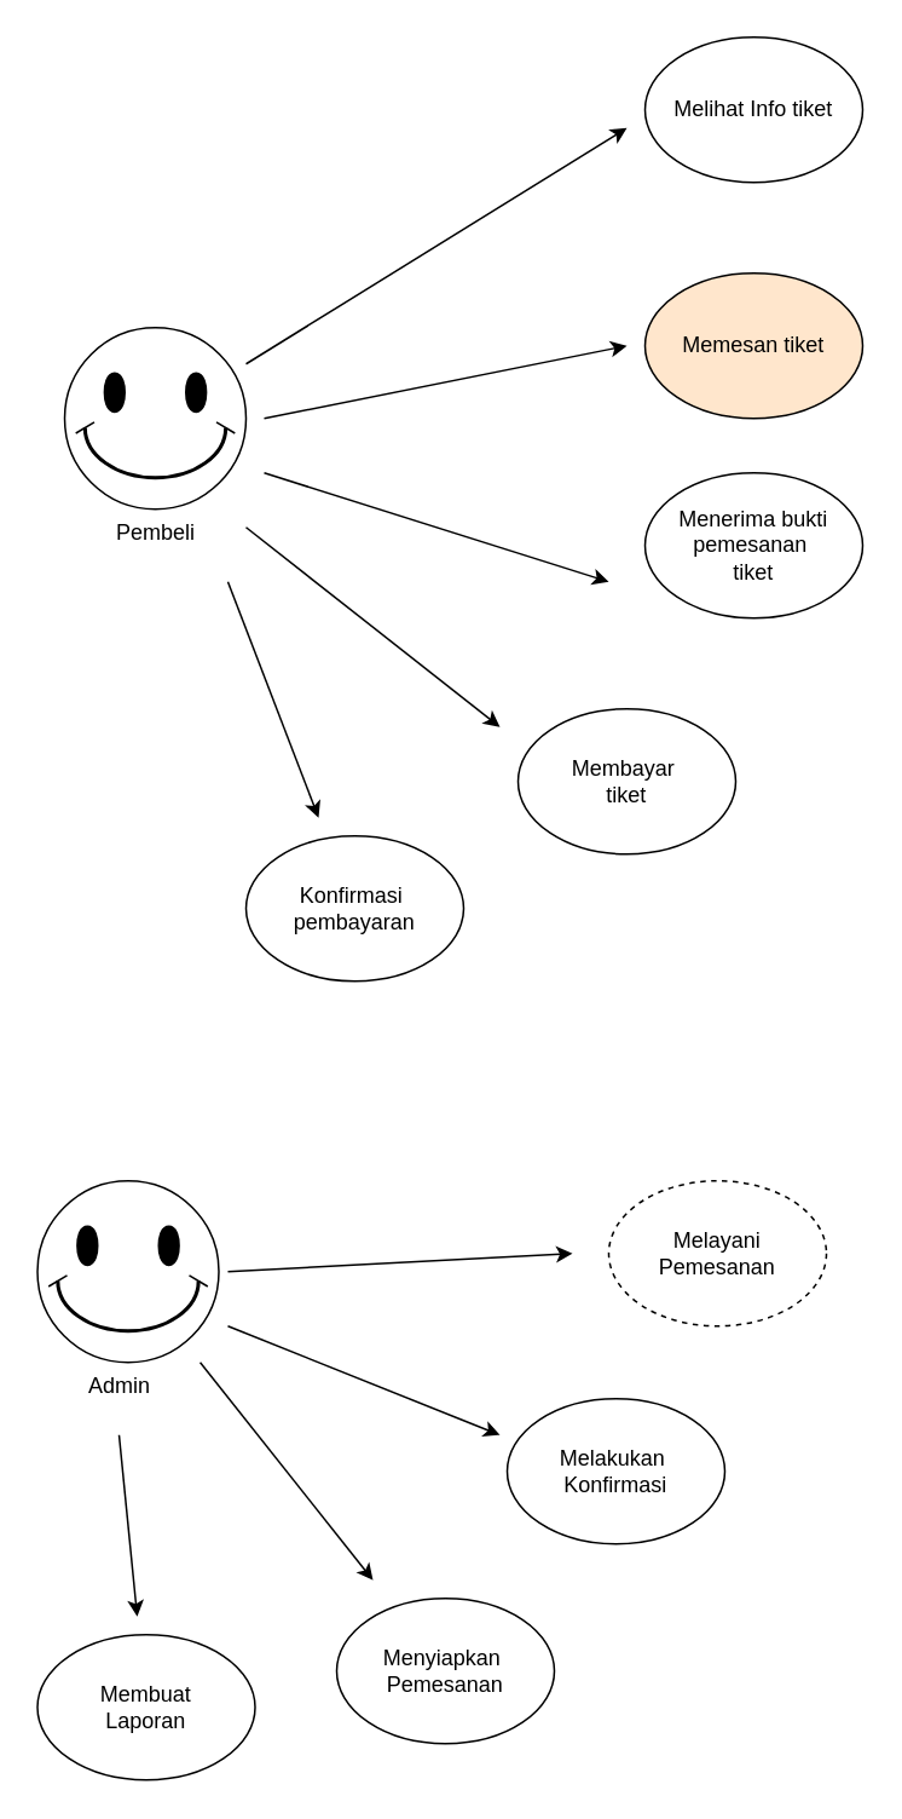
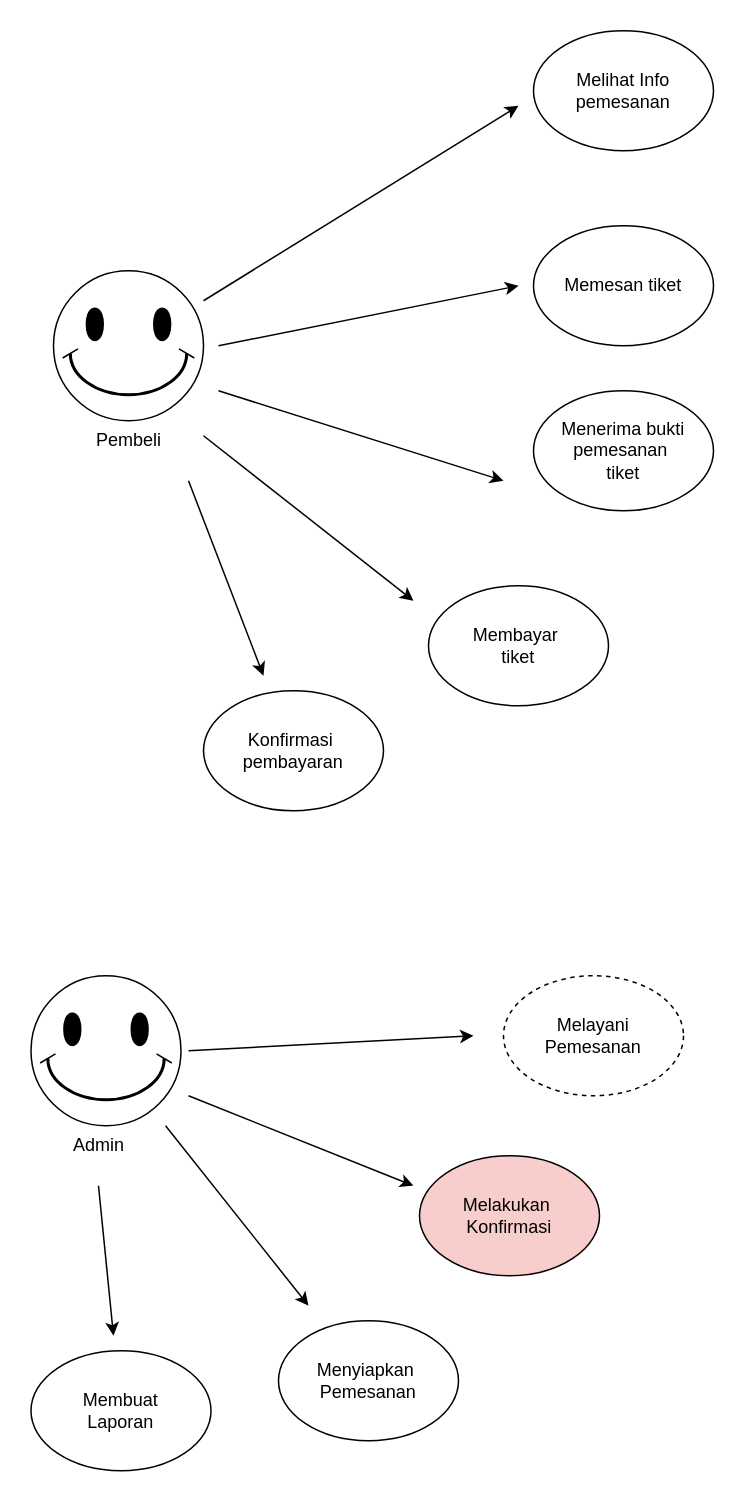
  <mxCell id="0" />
  <mxCell id="1" parent="0" />
  <mxCell id="2" value="" style="verticalLabelPosition=bottom;verticalAlign=top;html=1;shape=mxgraph.basic.smiley" vertex="1" parent="1"><mxGeometry x="35" y="180" width="100" height="100" as="geometry" /></mxCell>
  <mxCell id="3" value="Pembeli" style="text;html=1;align=center;verticalAlign=middle;resizable=0;points=[];autosize=1;strokeColor=none;fillColor=none;" vertex="1" parent="1"><mxGeometry x="50" y="278" width="70" height="30" as="geometry" /></mxCell>
- <mxCell id="4" value="Melihat Info tiket" style="ellipse;whiteSpace=wrap;html=1;" vertex="1" parent="1"><mxGeometry x="355" y="20" width="120" height="80" as="geometry" /></mxCell>
- <mxCell id="5" value="Memesan tiket" style="ellipse;whiteSpace=wrap;html=1;fillColor=#ffe6cc;" vertex="1" parent="1"><mxGeometry x="355" y="150" width="120" height="80" as="geometry" /></mxCell>
+ <mxCell id="4" value="Melihat Info pemesanan" style="ellipse;whiteSpace=wrap;html=1;" vertex="1" parent="1"><mxGeometry x="355" y="20" width="120" height="80" as="geometry" /></mxCell>
+ <mxCell id="5" value="Memesan tiket" style="ellipse;whiteSpace=wrap;html=1;" vertex="1" parent="1"><mxGeometry x="355" y="150" width="120" height="80" as="geometry" /></mxCell>
  <mxCell id="6" value="Menerima bukti&lt;br&gt;pemesanan&amp;nbsp;&lt;br&gt;tiket" style="ellipse;whiteSpace=wrap;html=1;" vertex="1" parent="1"><mxGeometry x="355" y="260" width="120" height="80" as="geometry" /></mxCell>
  <mxCell id="7" value="Membayar&amp;nbsp;&lt;br&gt;tiket" style="ellipse;whiteSpace=wrap;html=1;" vertex="1" parent="1"><mxGeometry x="285" y="390" width="120" height="80" as="geometry" /></mxCell>
  <mxCell id="8" value="Konfirmasi&amp;nbsp;&lt;br&gt;pembayaran" style="ellipse;whiteSpace=wrap;html=1;" vertex="1" parent="1"><mxGeometry x="135" y="460" width="120" height="80" as="geometry" /></mxCell>
  <mxCell id="9" value="" style="endArrow=classic;html=1;rounded=0;" edge="1" parent="1"><mxGeometry width="50" height="50" relative="1" as="geometry"><mxPoint x="135" y="200" as="sourcePoint" /><mxPoint x="345" y="70" as="targetPoint" /></mxGeometry></mxCell>
  <mxCell id="10" value="" style="endArrow=classic;html=1;rounded=0;" edge="1" parent="1"><mxGeometry width="50" height="50" relative="1" as="geometry"><mxPoint x="145" y="230" as="sourcePoint" /><mxPoint x="345" y="190" as="targetPoint" /></mxGeometry></mxCell>
  <mxCell id="11" value="" style="endArrow=classic;html=1;rounded=0;" edge="1" parent="1"><mxGeometry width="50" height="50" relative="1" as="geometry"><mxPoint x="145" y="260" as="sourcePoint" /><mxPoint x="335" y="320" as="targetPoint" /></mxGeometry></mxCell>
  <mxCell id="12" value="" style="endArrow=classic;html=1;rounded=0;" edge="1" parent="1"><mxGeometry width="50" height="50" relative="1" as="geometry"><mxPoint x="135" y="290" as="sourcePoint" /><mxPoint x="275" y="400" as="targetPoint" /></mxGeometry></mxCell>
  <mxCell id="13" value="" style="endArrow=classic;html=1;rounded=0;" edge="1" parent="1"><mxGeometry width="50" height="50" relative="1" as="geometry"><mxPoint x="125" y="320" as="sourcePoint" /><mxPoint x="175" y="450" as="targetPoint" /></mxGeometry></mxCell>
  <mxCell id="14" value="" style="verticalLabelPosition=bottom;verticalAlign=top;html=1;shape=mxgraph.basic.smiley" vertex="1" parent="1"><mxGeometry x="20" y="650" width="100" height="100" as="geometry" /></mxCell>
  <mxCell id="15" value="Admin" style="text;html=1;align=center;verticalAlign=middle;resizable=0;points=[];autosize=1;strokeColor=none;fillColor=none;" vertex="1" parent="1"><mxGeometry x="35" y="748" width="60" height="30" as="geometry" /></mxCell>
  <mxCell id="16" value="Melayani&lt;br&gt;Pemesanan" style="ellipse;whiteSpace=wrap;html=1;dashed=1;" vertex="1" parent="1"><mxGeometry x="335" y="650" width="120" height="80" as="geometry" /></mxCell>
- <mxCell id="17" value="Melakukan&amp;nbsp;&lt;br&gt;Konfirmasi" style="ellipse;whiteSpace=wrap;html=1;" vertex="1" parent="1"><mxGeometry x="279" y="770" width="120" height="80" as="geometry" /></mxCell>
+ <mxCell id="17" value="Melakukan&amp;nbsp;&lt;br&gt;Konfirmasi" style="ellipse;whiteSpace=wrap;html=1;fillColor=#f8cecc;" vertex="1" parent="1"><mxGeometry x="279" y="770" width="120" height="80" as="geometry" /></mxCell>
  <mxCell id="18" value="Menyiapkan&amp;nbsp;&lt;br&gt;Pemesanan" style="ellipse;whiteSpace=wrap;html=1;" vertex="1" parent="1"><mxGeometry x="185" y="880" width="120" height="80" as="geometry" /></mxCell>
  <mxCell id="19" value="Membuat&lt;br&gt;Laporan" style="ellipse;whiteSpace=wrap;html=1;" vertex="1" parent="1"><mxGeometry x="20" y="900" width="120" height="80" as="geometry" /></mxCell>
  <mxCell id="20" value="" style="endArrow=classic;html=1;rounded=0;" edge="1" parent="1"><mxGeometry width="50" height="50" relative="1" as="geometry"><mxPoint x="125" y="700" as="sourcePoint" /><mxPoint x="315" y="690" as="targetPoint" /></mxGeometry></mxCell>
  <mxCell id="21" value="" style="endArrow=classic;html=1;rounded=0;" edge="1" parent="1"><mxGeometry width="50" height="50" relative="1" as="geometry"><mxPoint x="125" y="730" as="sourcePoint" /><mxPoint x="275" y="790" as="targetPoint" /></mxGeometry></mxCell>
  <mxCell id="22" value="" style="endArrow=classic;html=1;rounded=0;" edge="1" parent="1" source="14"><mxGeometry width="50" height="50" relative="1" as="geometry"><mxPoint x="165" y="910" as="sourcePoint" /><mxPoint x="205" y="870" as="targetPoint" /></mxGeometry></mxCell>
  <mxCell id="23" value="" style="endArrow=classic;html=1;rounded=0;" edge="1" parent="1"><mxGeometry width="50" height="50" relative="1" as="geometry"><mxPoint x="65" y="790" as="sourcePoint" /><mxPoint x="75" y="890" as="targetPoint" /></mxGeometry></mxCell>
